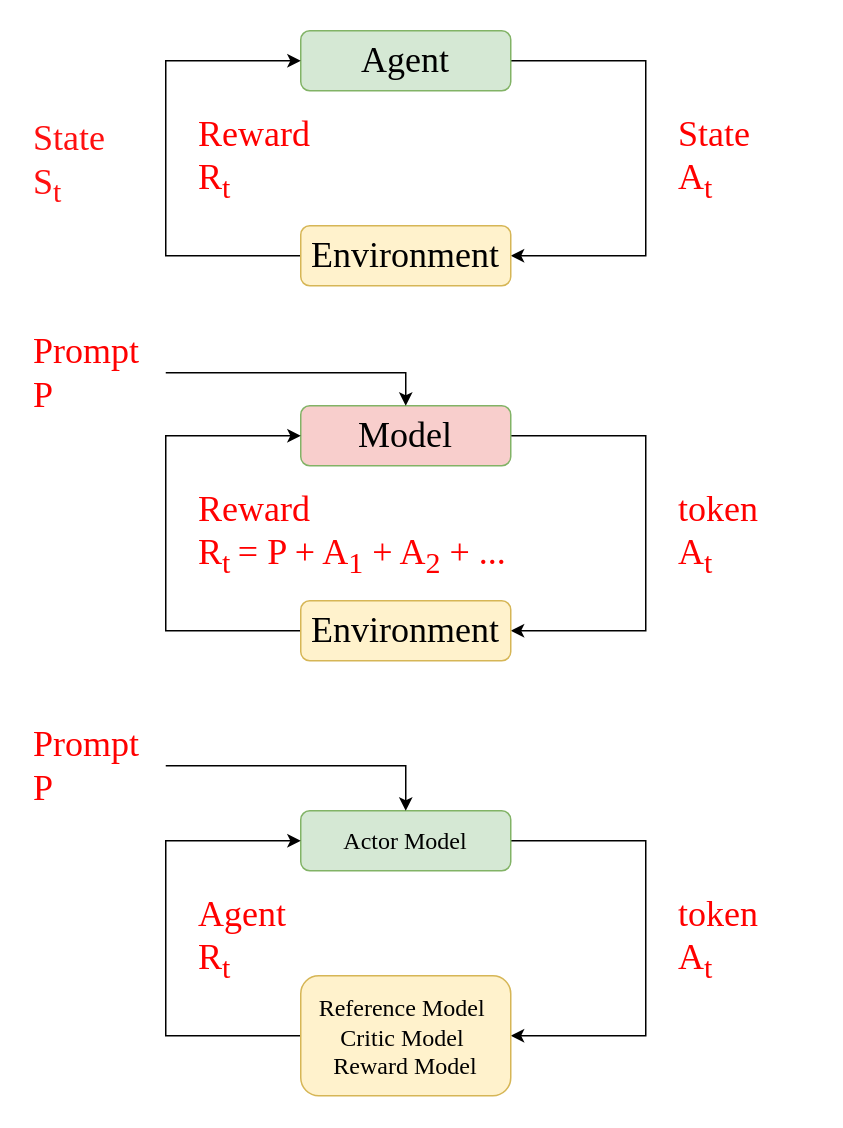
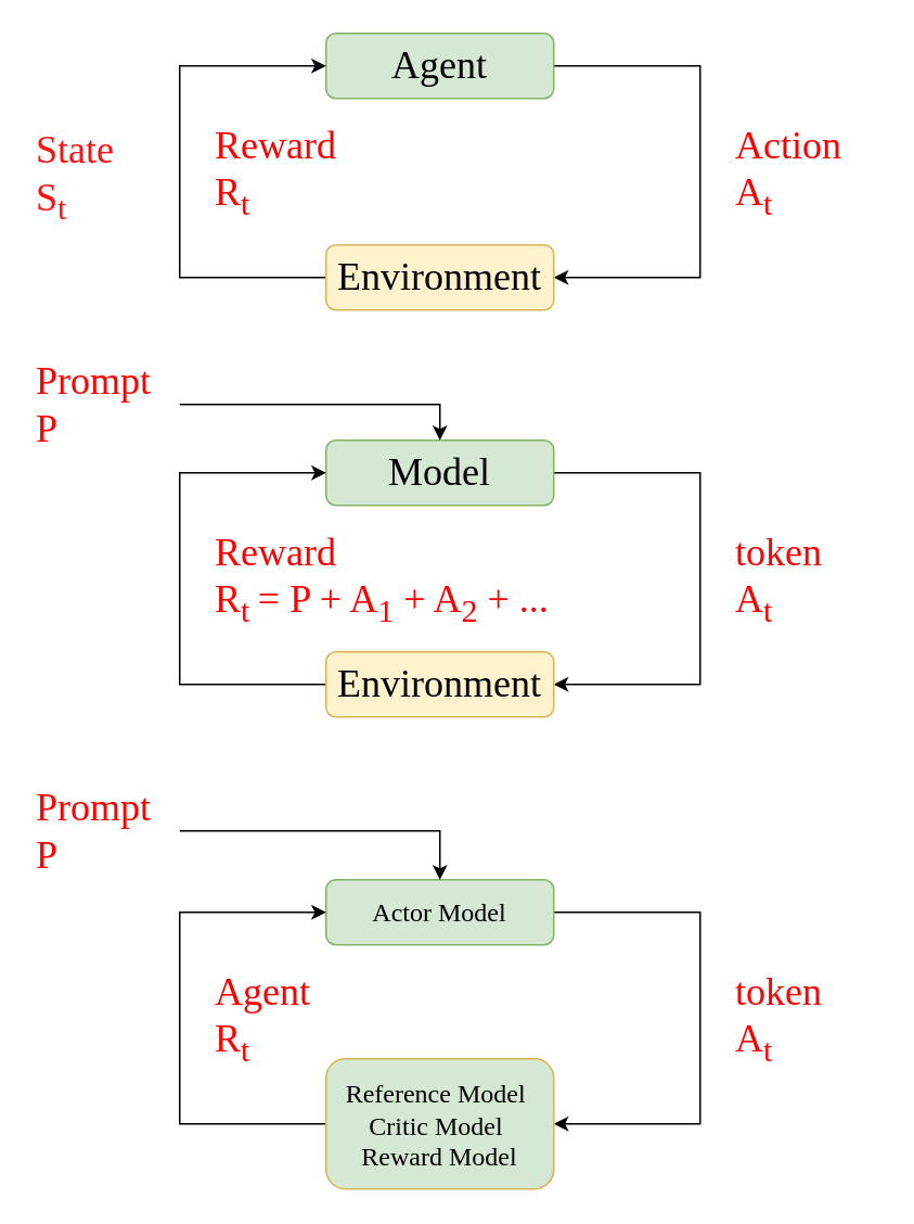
  <mxCell id="0" />
  <mxCell id="1" parent="0" />
  <mxCell id="2" style="edgeStyle=orthogonalEdgeStyle;rounded=0;orthogonalLoop=1;jettySize=auto;html=1;exitX=1;exitY=0.5;exitDx=0;exitDy=0;entryX=1;entryY=0.5;entryDx=0;entryDy=0;" edge="1" parent="1" source="3" target="5"><mxGeometry relative="1" as="geometry"><Array as="points"><mxPoint x="430" y="40" /><mxPoint x="430" y="170" /></Array></mxGeometry></mxCell>
  <mxCell id="3" value="&lt;font style=&quot;font-size: 24px;&quot; face=&quot;Times New Roman&quot;&gt;Agent&lt;/font&gt;" style="rounded=1;whiteSpace=wrap;html=1;fillColor=#d5e8d4;strokeColor=#82b366;" vertex="1" parent="1"><mxGeometry x="200" y="20" width="140" height="40" as="geometry" /></mxCell>
  <mxCell id="4" style="edgeStyle=orthogonalEdgeStyle;rounded=0;orthogonalLoop=1;jettySize=auto;html=1;exitX=0;exitY=0.5;exitDx=0;exitDy=0;entryX=0;entryY=0.5;entryDx=0;entryDy=0;" edge="1" parent="1" source="5" target="3"><mxGeometry relative="1" as="geometry"><Array as="points"><mxPoint x="110" y="170" /><mxPoint x="110" y="40" /></Array></mxGeometry></mxCell>
  <mxCell id="5" value="&lt;font style=&quot;font-size: 24px;&quot; face=&quot;Times New Roman&quot;&gt;Environment&lt;/font&gt;" style="rounded=1;whiteSpace=wrap;html=1;fillColor=#fff2cc;strokeColor=#d6b656;" vertex="1" parent="1"><mxGeometry x="200" y="150" width="140" height="40" as="geometry" /></mxCell>
- <mxCell id="6" value="&lt;font style=&quot;font-size: 24px;&quot; face=&quot;Times New Roman&quot;&gt;State&lt;/font&gt;&lt;div&gt;&lt;font style=&quot;font-size: 24px;&quot; face=&quot;Times New Roman&quot;&gt;A&lt;sub&gt;t&lt;/sub&gt;&lt;/font&gt;&lt;/div&gt;" style="text;html=1;align=left;verticalAlign=middle;whiteSpace=wrap;rounded=0;fontColor=light-dark(#ff0000, #ededed);" vertex="1" parent="1"><mxGeometry x="450" y="60" width="90" height="90" as="geometry" /></mxCell>
+ <mxCell id="6" value="&lt;font style=&quot;font-size: 24px;&quot; face=&quot;Times New Roman&quot;&gt;Action&lt;/font&gt;&lt;div&gt;&lt;font style=&quot;font-size: 24px;&quot; face=&quot;Times New Roman&quot;&gt;A&lt;sub&gt;t&lt;/sub&gt;&lt;/font&gt;&lt;/div&gt;" style="text;html=1;align=left;verticalAlign=middle;whiteSpace=wrap;rounded=0;fontColor=light-dark(#ff0000, #ededed);" vertex="1" parent="1"><mxGeometry x="450" y="60" width="90" height="90" as="geometry" /></mxCell>
  <mxCell id="7" value="&lt;font style=&quot;font-size: 24px;&quot; face=&quot;Times New Roman&quot;&gt;Reward&lt;/font&gt;&lt;div&gt;&lt;font style=&quot;font-size: 24px;&quot; face=&quot;Times New Roman&quot;&gt;R&lt;sub&gt;t&lt;/sub&gt;&lt;/font&gt;&lt;/div&gt;" style="text;html=1;align=left;verticalAlign=middle;whiteSpace=wrap;rounded=0;fontColor=light-dark(#ff0000, #ededed);" vertex="1" parent="1"><mxGeometry x="130" y="62.5" width="90" height="85" as="geometry" /></mxCell>
  <mxCell id="8" value="&lt;font face=&quot;Times New Roman&quot;&gt;&lt;span style=&quot;font-size: 24px;&quot;&gt;State&lt;/span&gt;&lt;/font&gt;&lt;div&gt;&lt;font face=&quot;Times New Roman&quot;&gt;&lt;span style=&quot;font-size: 24px;&quot;&gt;S&lt;sub&gt;t&lt;/sub&gt;&lt;/span&gt;&lt;/font&gt;&lt;/div&gt;" style="text;html=1;align=left;verticalAlign=middle;whiteSpace=wrap;rounded=0;fontColor=#FF1010;" vertex="1" parent="1"><mxGeometry x="20" y="62.5" width="90" height="90" as="geometry" /></mxCell>
  <mxCell id="9" style="edgeStyle=orthogonalEdgeStyle;rounded=0;orthogonalLoop=1;jettySize=auto;html=1;exitX=1;exitY=0.5;exitDx=0;exitDy=0;entryX=1;entryY=0.5;entryDx=0;entryDy=0;" edge="1" parent="1" source="10" target="12"><mxGeometry relative="1" as="geometry"><Array as="points"><mxPoint x="430" y="290" /><mxPoint x="430" y="420" /></Array></mxGeometry></mxCell>
- <mxCell id="10" value="&lt;font style=&quot;font-size: 24px;&quot; face=&quot;Times New Roman&quot;&gt;Model&lt;/font&gt;" style="rounded=1;whiteSpace=wrap;html=1;fillColor=#f8cecc;strokeColor=#82b366;" vertex="1" parent="1"><mxGeometry x="200" y="270" width="140" height="40" as="geometry" /></mxCell>
+ <mxCell id="10" value="&lt;font style=&quot;font-size: 24px;&quot; face=&quot;Times New Roman&quot;&gt;Model&lt;/font&gt;" style="rounded=1;whiteSpace=wrap;html=1;fillColor=#d5e8d4;strokeColor=#82b366;" vertex="1" parent="1"><mxGeometry x="200" y="270" width="140" height="40" as="geometry" /></mxCell>
  <mxCell id="11" style="edgeStyle=orthogonalEdgeStyle;rounded=0;orthogonalLoop=1;jettySize=auto;html=1;exitX=0;exitY=0.5;exitDx=0;exitDy=0;entryX=0;entryY=0.5;entryDx=0;entryDy=0;" edge="1" parent="1" source="12" target="10"><mxGeometry relative="1" as="geometry"><Array as="points"><mxPoint x="110" y="420" /><mxPoint x="110" y="290" /></Array></mxGeometry></mxCell>
  <mxCell id="12" value="&lt;font style=&quot;font-size: 24px;&quot; face=&quot;Times New Roman&quot;&gt;Environment&lt;/font&gt;" style="rounded=1;whiteSpace=wrap;html=1;fillColor=#fff2cc;strokeColor=#d6b656;" vertex="1" parent="1"><mxGeometry x="200" y="400" width="140" height="40" as="geometry" /></mxCell>
  <mxCell id="13" value="&lt;font face=&quot;Times New Roman&quot; style=&quot;font-size: 24px; color: light-dark(rgb(255, 0, 0), rgb(237, 237, 237));&quot;&gt;token&lt;/font&gt;&lt;div&gt;&lt;font face=&quot;Times New Roman&quot; style=&quot;font-size: 24px; color: light-dark(rgb(255, 0, 0), rgb(237, 237, 237));&quot;&gt;A&lt;sub&gt;t&lt;/sub&gt;&lt;/font&gt;&lt;/div&gt;" style="text;html=1;align=left;verticalAlign=middle;whiteSpace=wrap;rounded=0;" vertex="1" parent="1"><mxGeometry x="450" y="310" width="90" height="90" as="geometry" /></mxCell>
  <mxCell id="14" value="&lt;font style=&quot;font-size: 24px;&quot; face=&quot;Times New Roman&quot;&gt;Reward&lt;/font&gt;&lt;div&gt;&lt;font style=&quot;font-size: 24px;&quot; face=&quot;Times New Roman&quot;&gt;R&lt;sub&gt;t&amp;nbsp;&lt;/sub&gt;= P + A&lt;sub&gt;1&lt;/sub&gt; + A&lt;sub&gt;2&lt;/sub&gt; + ...&lt;/font&gt;&lt;/div&gt;" style="text;html=1;align=left;verticalAlign=middle;whiteSpace=wrap;rounded=0;fontColor=light-dark(#ff0000, #ededed);" vertex="1" parent="1"><mxGeometry x="130" y="312.5" width="220" height="85" as="geometry" /></mxCell>
  <mxCell id="15" style="edgeStyle=orthogonalEdgeStyle;rounded=0;orthogonalLoop=1;jettySize=auto;html=1;exitX=1;exitY=0.5;exitDx=0;exitDy=0;entryX=0.5;entryY=0;entryDx=0;entryDy=0;" edge="1" parent="1" source="16" target="10"><mxGeometry relative="1" as="geometry" /></mxCell>
  <mxCell id="16" value="&lt;font face=&quot;Times New Roman&quot;&gt;&lt;span style=&quot;font-size: 24px;&quot;&gt;Prompt P&lt;/span&gt;&lt;/font&gt;" style="text;html=1;align=left;verticalAlign=middle;whiteSpace=wrap;rounded=0;fontColor=light-dark(#ff0000, #ededed);" vertex="1" parent="1"><mxGeometry x="20" y="218" width="90" height="60" as="geometry" /></mxCell>
  <mxCell id="17" style="edgeStyle=orthogonalEdgeStyle;rounded=0;orthogonalLoop=1;jettySize=auto;html=1;exitX=1;exitY=0.5;exitDx=0;exitDy=0;entryX=1;entryY=0.5;entryDx=0;entryDy=0;" edge="1" parent="1" source="18" target="20"><mxGeometry relative="1" as="geometry"><Array as="points"><mxPoint x="430" y="560" /><mxPoint x="430" y="690" /></Array></mxGeometry></mxCell>
  <mxCell id="18" value="&lt;font style=&quot;font-size: 16px;&quot; face=&quot;Times New Roman&quot;&gt;Actor Model&lt;/font&gt;" style="rounded=1;whiteSpace=wrap;html=1;fillColor=#d5e8d4;strokeColor=#82b366;" vertex="1" parent="1"><mxGeometry x="200" y="540" width="140" height="40" as="geometry" /></mxCell>
  <mxCell id="19" style="edgeStyle=orthogonalEdgeStyle;rounded=0;orthogonalLoop=1;jettySize=auto;html=1;exitX=0;exitY=0.5;exitDx=0;exitDy=0;entryX=0;entryY=0.5;entryDx=0;entryDy=0;" edge="1" parent="1" source="20" target="18"><mxGeometry relative="1" as="geometry"><Array as="points"><mxPoint x="110" y="690" /><mxPoint x="110" y="560" /></Array></mxGeometry></mxCell>
- <mxCell id="20" value="&lt;font style=&quot;font-size: 16px;&quot; face=&quot;Times New Roman&quot;&gt;Reference Model&lt;/font&gt;&lt;font style=&quot;font-size: 18px;&quot; face=&quot;Times New Roman&quot;&gt;&amp;nbsp;&lt;/font&gt;&lt;div&gt;&lt;font size=&quot;3&quot; face=&quot;Times New Roman&quot;&gt;Critic Model&amp;nbsp;&lt;/font&gt;&lt;/div&gt;&lt;div&gt;&lt;font size=&quot;3&quot; face=&quot;Times New Roman&quot;&gt;Reward Model&lt;/font&gt;&lt;/div&gt;" style="rounded=1;whiteSpace=wrap;html=1;fillColor=#fff2cc;strokeColor=#d6b656;" vertex="1" parent="1"><mxGeometry x="200" y="650" width="140" height="80" as="geometry" /></mxCell>
+ <mxCell id="20" value="&lt;font style=&quot;font-size: 16px;&quot; face=&quot;Times New Roman&quot;&gt;Reference Model&lt;/font&gt;&lt;font style=&quot;font-size: 18px;&quot; face=&quot;Times New Roman&quot;&gt;&amp;nbsp;&lt;/font&gt;&lt;div&gt;&lt;font size=&quot;3&quot; face=&quot;Times New Roman&quot;&gt;Critic Model&amp;nbsp;&lt;/font&gt;&lt;/div&gt;&lt;div&gt;&lt;font size=&quot;3&quot; face=&quot;Times New Roman&quot;&gt;Reward Model&lt;/font&gt;&lt;/div&gt;" style="rounded=1;whiteSpace=wrap;html=1;fillColor=#d5e8d4;strokeColor=#d6b656;" vertex="1" parent="1"><mxGeometry x="200" y="650" width="140" height="80" as="geometry" /></mxCell>
  <mxCell id="21" value="&lt;font face=&quot;Times New Roman&quot; style=&quot;font-size: 24px; color: light-dark(rgb(255, 0, 0), rgb(237, 237, 237));&quot;&gt;token&lt;/font&gt;&lt;div&gt;&lt;font face=&quot;Times New Roman&quot; style=&quot;font-size: 24px; color: light-dark(rgb(255, 0, 0), rgb(237, 237, 237));&quot;&gt;A&lt;sub&gt;t&lt;/sub&gt;&lt;/font&gt;&lt;/div&gt;" style="text;html=1;align=left;verticalAlign=middle;whiteSpace=wrap;rounded=0;" vertex="1" parent="1"><mxGeometry x="450" y="580" width="90" height="90" as="geometry" /></mxCell>
  <mxCell id="22" value="&lt;font style=&quot;font-size: 24px;&quot; face=&quot;Times New Roman&quot;&gt;Agent&lt;/font&gt;&lt;div&gt;&lt;font style=&quot;font-size: 24px;&quot; face=&quot;Times New Roman&quot;&gt;R&lt;sub&gt;t&lt;/sub&gt;&lt;/font&gt;&lt;/div&gt;" style="text;html=1;align=left;verticalAlign=middle;whiteSpace=wrap;rounded=0;fontColor=light-dark(#ff0000, #ededed);" vertex="1" parent="1"><mxGeometry x="130" y="582.5" width="90" height="85" as="geometry" /></mxCell>
  <mxCell id="23" style="edgeStyle=orthogonalEdgeStyle;rounded=0;orthogonalLoop=1;jettySize=auto;html=1;exitX=1;exitY=0.5;exitDx=0;exitDy=0;entryX=0.5;entryY=0;entryDx=0;entryDy=0;" edge="1" parent="1" source="24" target="18"><mxGeometry relative="1" as="geometry" /></mxCell>
  <mxCell id="24" value="&lt;font face=&quot;Times New Roman&quot;&gt;&lt;span style=&quot;font-size: 24px;&quot;&gt;Prompt&lt;/span&gt;&lt;/font&gt;&lt;div&gt;&lt;font face=&quot;Times New Roman&quot;&gt;&lt;span style=&quot;font-size: 24px;&quot;&gt;P&lt;/span&gt;&lt;/font&gt;&lt;/div&gt;" style="text;html=1;align=left;verticalAlign=middle;whiteSpace=wrap;rounded=0;fontColor=light-dark(#ff0000, #ededed);" vertex="1" parent="1"><mxGeometry x="20" y="480" width="90" height="60" as="geometry" /></mxCell>
